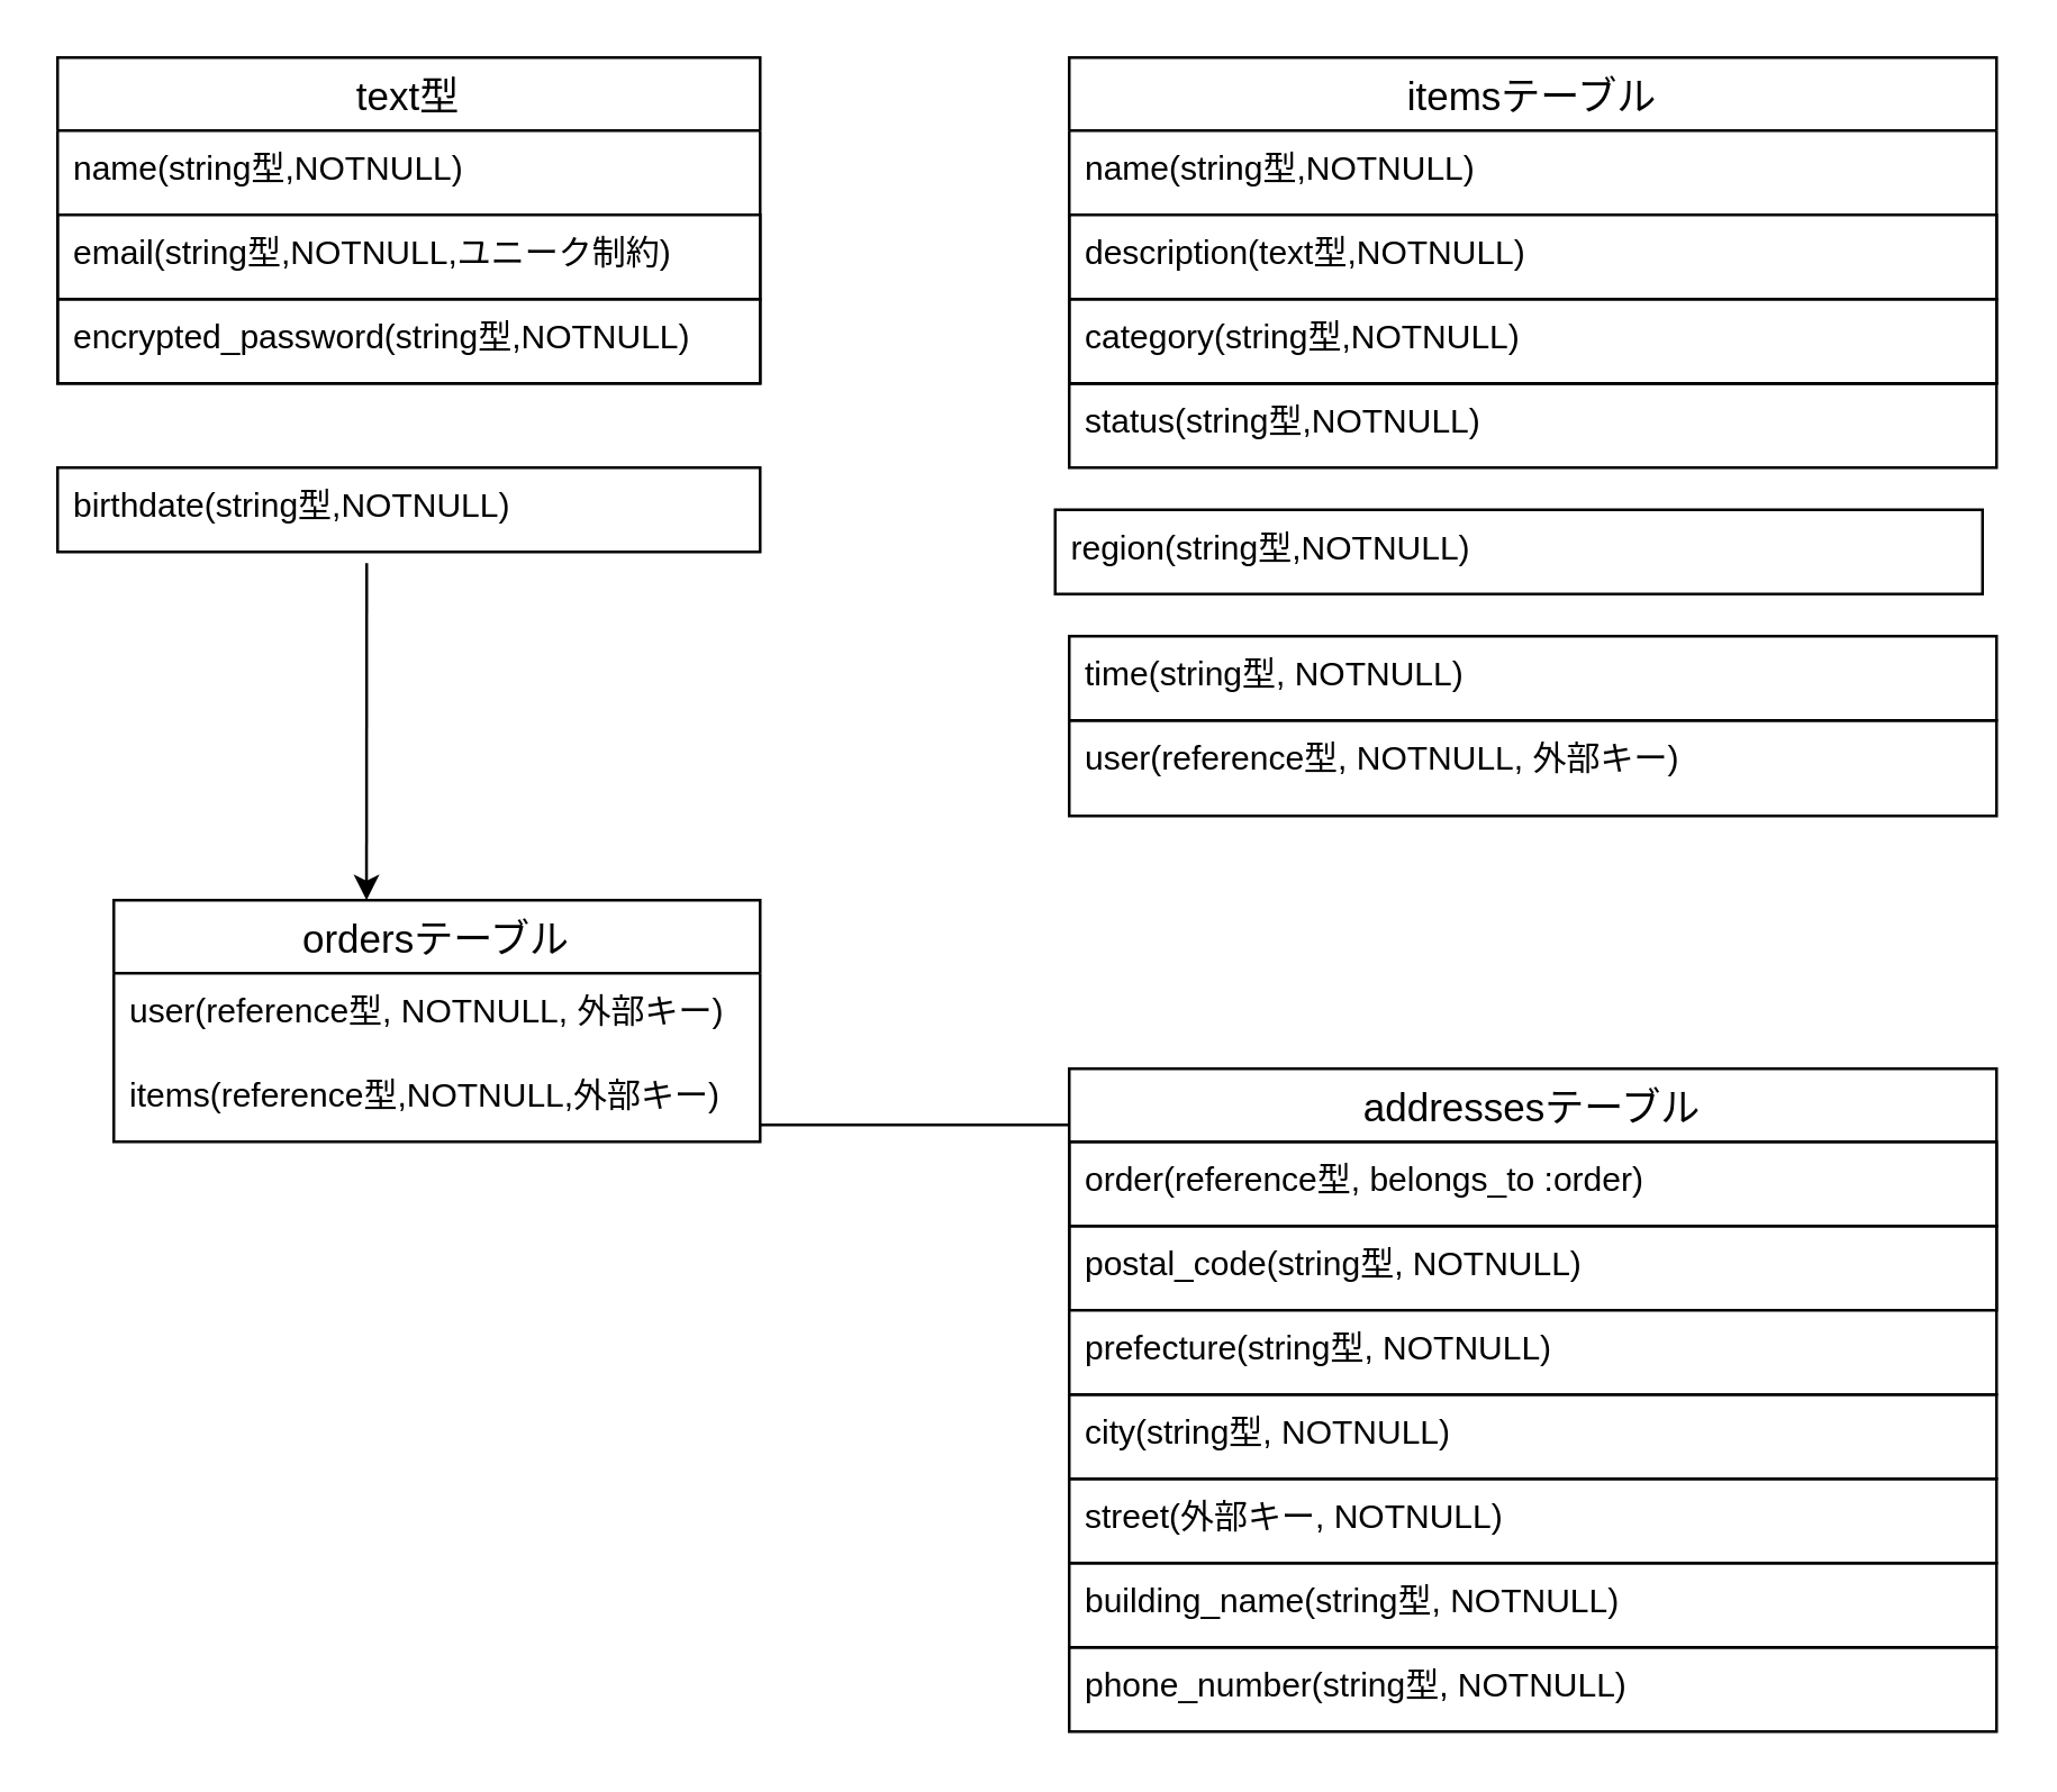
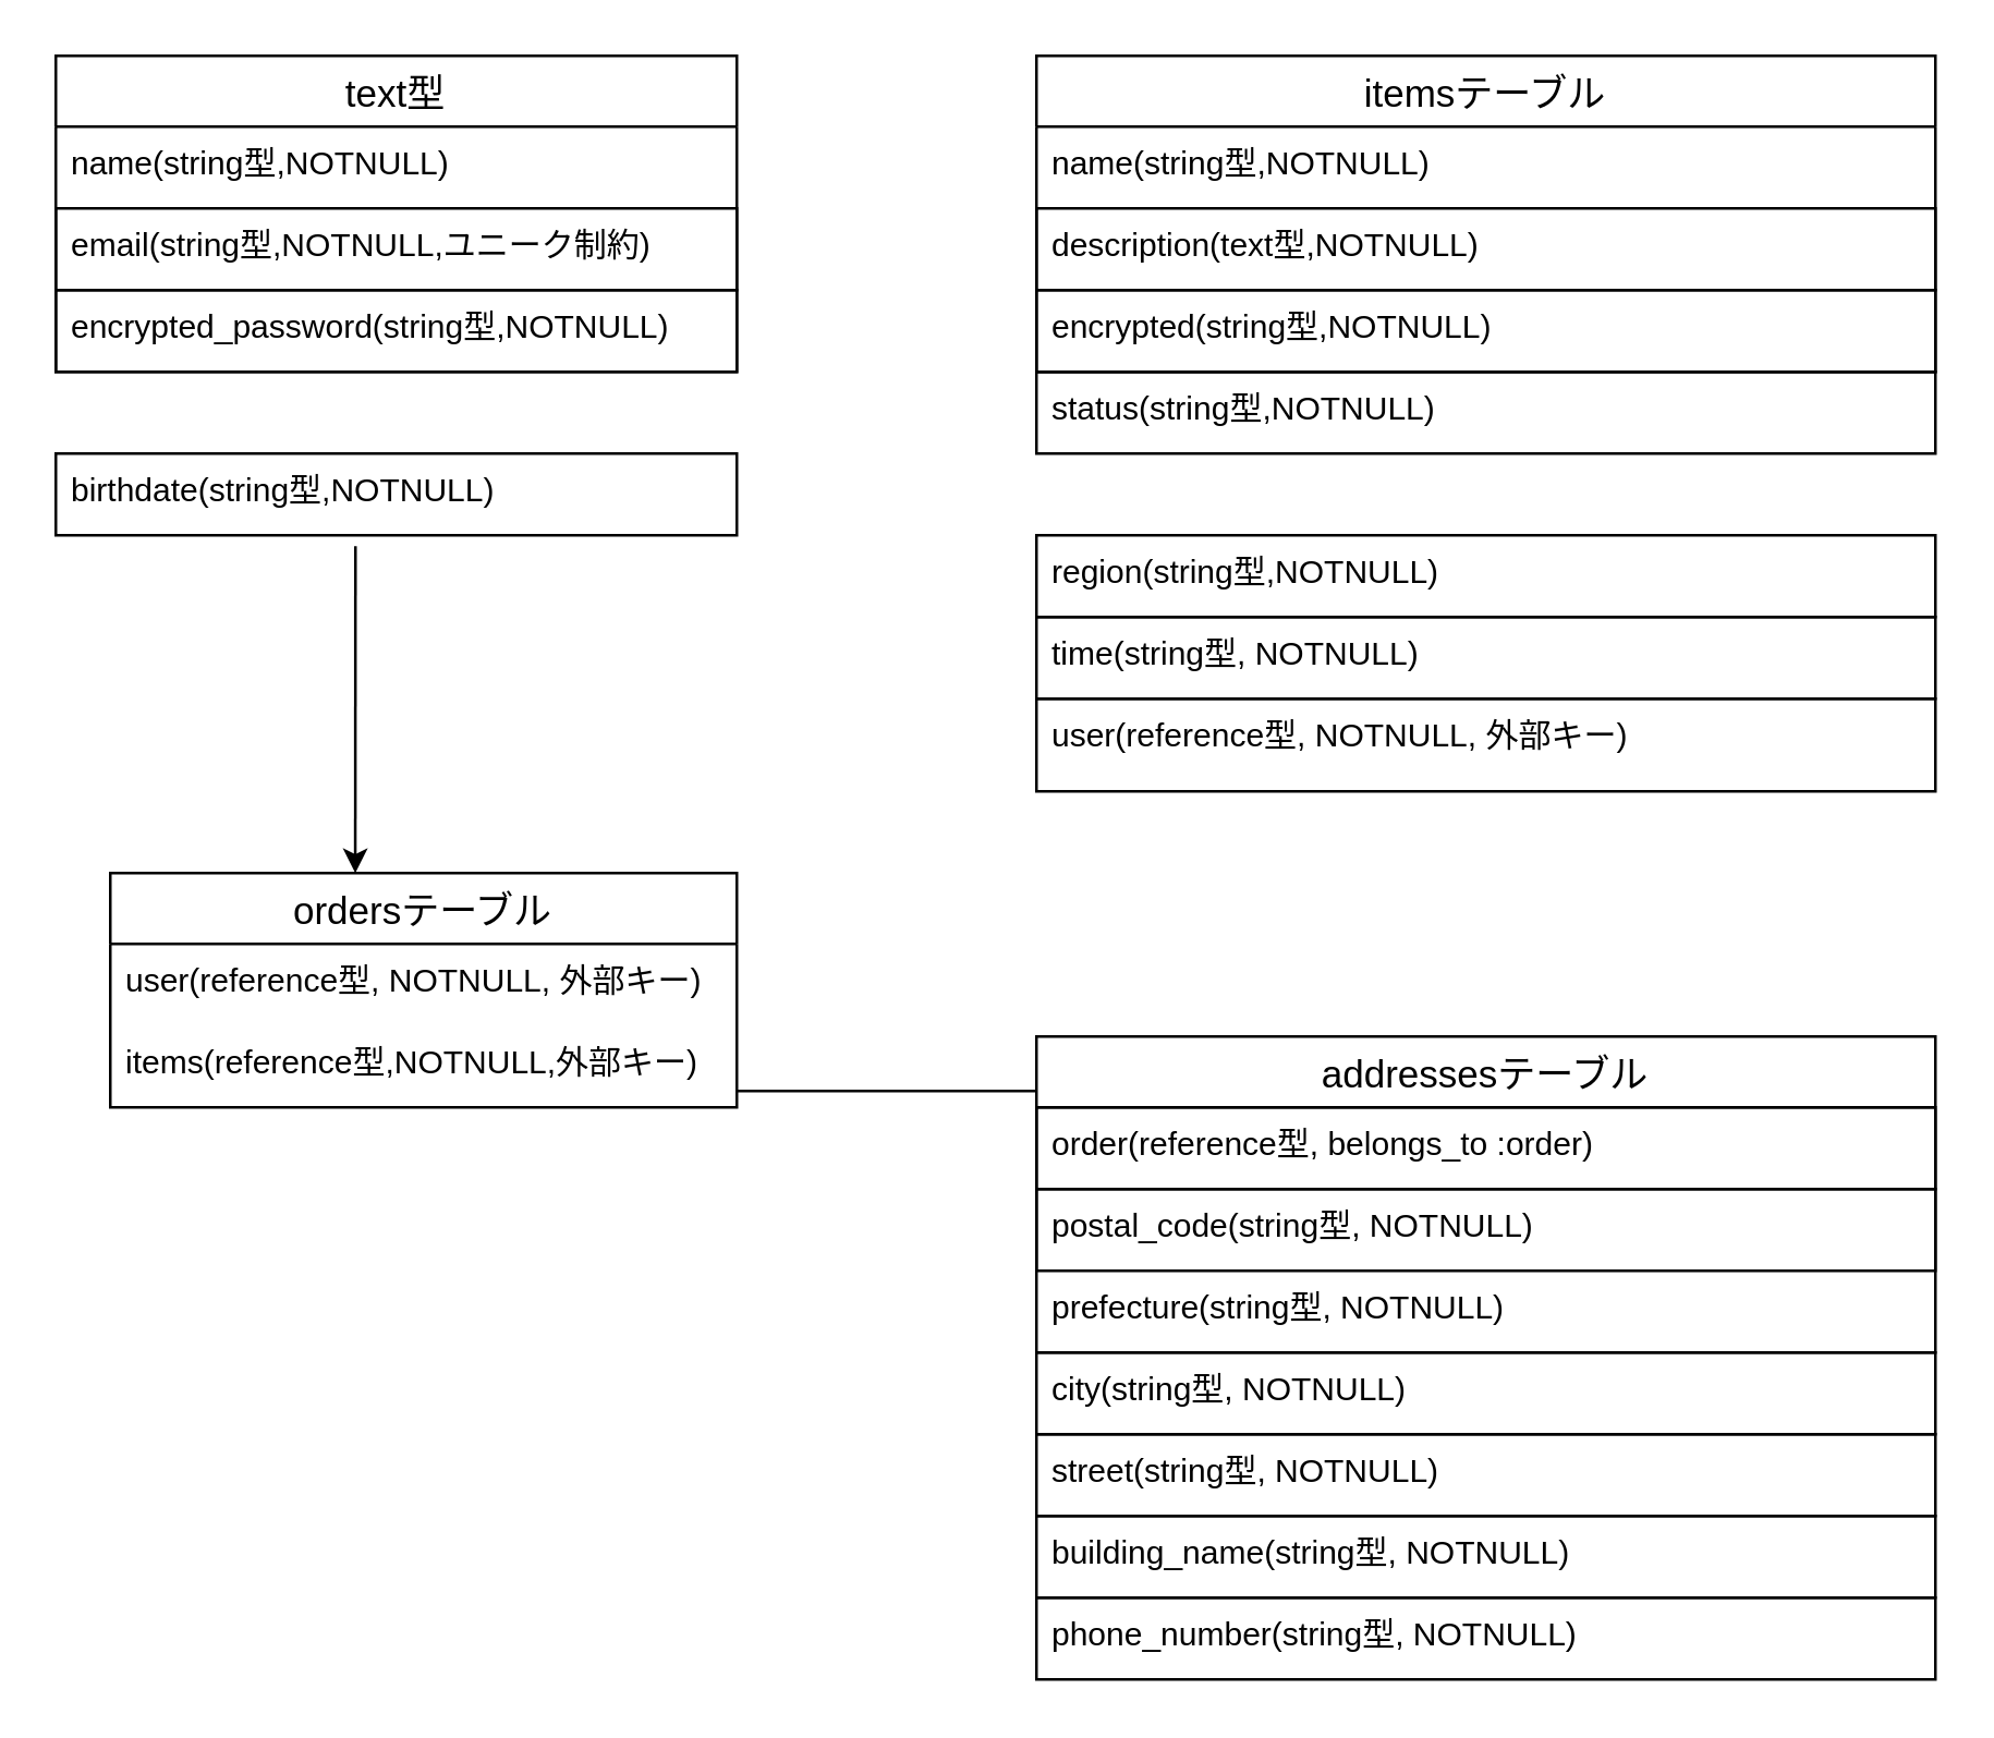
  <mxCell id="0" />
  <mxCell id="1" parent="0" />
  <mxCell id="2" value="text型" style="swimlane;fontStyle=0;childLayout=stackLayout;horizontal=1;startSize=26;horizontalStack=0;resizeParent=1;resizeParentMax=0;resizeLast=0;collapsible=1;marginBottom=0;align=center;fontSize=14;fontColor=default;" vertex="1" parent="1"><mxGeometry x="20" y="20" width="250" height="116" as="geometry" /></mxCell>
  <mxCell id="3" value="name(string型,NOTNULL)" style="text;strokeColor=none;fillColor=none;spacingLeft=4;spacingRight=4;overflow=hidden;rotatable=0;points=[[0,0.5],[1,0.5]];portConstraint=eastwest;fontSize=12;fontColor=default;" vertex="1" parent="2"><mxGeometry y="26" width="250" height="30" as="geometry" /></mxCell>
  <mxCell id="4" value="email(string型,NOTNULL,ユニーク制約)" style="text;strokeColor=default;fillColor=none;spacingLeft=4;spacingRight=4;overflow=hidden;rotatable=0;points=[[0,0.5],[1,0.5]];portConstraint=eastwest;fontSize=12;fontColor=default;" vertex="1" parent="2"><mxGeometry y="56" width="250" height="30" as="geometry" /></mxCell>
  <mxCell id="5" value="encrypted_password(string型,NOTNULL)" style="text;strokeColor=default;fillColor=none;spacingLeft=4;spacingRight=4;overflow=hidden;rotatable=0;points=[[0,0.5],[1,0.5]];portConstraint=eastwest;fontSize=12;fontColor=default;" vertex="1" parent="2"><mxGeometry y="86" width="250" height="30" as="geometry" /></mxCell>
  <mxCell id="6" value="birthdate(string型,NOTNULL)" style="text;strokeColor=default;fillColor=none;spacingLeft=4;spacingRight=4;overflow=hidden;rotatable=0;points=[[0,0.5],[1,0.5]];portConstraint=eastwest;fontSize=12;fontColor=default;" vertex="1" parent="1"><mxGeometry x="20" y="166" width="250" height="30" as="geometry" /></mxCell>
  <mxCell id="7" value="ordersテーブル" style="swimlane;fontStyle=0;childLayout=stackLayout;horizontal=1;startSize=26;horizontalStack=0;resizeParent=1;resizeParentMax=0;resizeLast=0;collapsible=1;marginBottom=0;align=center;fontSize=14;strokeColor=default;fontColor=default;" vertex="1" parent="1"><mxGeometry x="40" y="320" width="230" height="86" as="geometry" /></mxCell>
  <mxCell id="8" value="user(reference型, NOTNULL, 外部キー)" style="text;strokeColor=none;fillColor=none;spacingLeft=4;spacingRight=4;overflow=hidden;rotatable=0;points=[[0,0.5],[1,0.5]];portConstraint=eastwest;fontSize=12;fontColor=default;" vertex="1" parent="7"><mxGeometry y="26" width="230" height="30" as="geometry" /></mxCell>
  <mxCell id="9" value="items(reference型,NOTNULL,外部キー)" style="text;strokeColor=none;fillColor=none;spacingLeft=4;spacingRight=4;overflow=hidden;rotatable=0;points=[[0,0.5],[1,0.5]];portConstraint=eastwest;fontSize=12;fontColor=default;" vertex="1" parent="7"><mxGeometry y="56" width="230" height="30" as="geometry" /></mxCell>
  <mxCell id="10" value="itemsテーブル" style="swimlane;fontStyle=0;childLayout=stackLayout;horizontal=1;startSize=26;horizontalStack=0;resizeParent=1;resizeParentMax=0;resizeLast=0;collapsible=1;marginBottom=0;align=center;fontSize=14;strokeColor=default;fontColor=default;" vertex="1" parent="1"><mxGeometry x="380" y="20" width="330" height="116" as="geometry" /></mxCell>
  <mxCell id="11" value="name(string型,NOTNULL)" style="text;strokeColor=none;fillColor=none;spacingLeft=4;spacingRight=4;overflow=hidden;rotatable=0;points=[[0,0.5],[1,0.5]];portConstraint=eastwest;fontSize=12;fontColor=default;" vertex="1" parent="10"><mxGeometry y="26" width="330" height="30" as="geometry" /></mxCell>
  <mxCell id="12" value="description(text型,NOTNULL)" style="text;strokeColor=default;fillColor=none;spacingLeft=4;spacingRight=4;overflow=hidden;rotatable=0;points=[[0,0.5],[1,0.5]];portConstraint=eastwest;fontSize=12;fontColor=default;" vertex="1" parent="10"><mxGeometry y="56" width="330" height="30" as="geometry" /></mxCell>
- <mxCell id="13" value="category(string型,NOTNULL)" style="text;strokeColor=default;fillColor=none;spacingLeft=4;spacingRight=4;overflow=hidden;rotatable=0;points=[[0,0.5],[1,0.5]];portConstraint=eastwest;fontSize=12;fontColor=default;" vertex="1" parent="10"><mxGeometry y="86" width="330" height="30" as="geometry" /></mxCell>
+ <mxCell id="13" value="encrypted(string型,NOTNULL)" style="text;strokeColor=default;fillColor=none;spacingLeft=4;spacingRight=4;overflow=hidden;rotatable=0;points=[[0,0.5],[1,0.5]];portConstraint=eastwest;fontSize=12;fontColor=default;" vertex="1" parent="10"><mxGeometry y="86" width="330" height="30" as="geometry" /></mxCell>
  <mxCell id="14" value="status(string型,NOTNULL)" style="text;strokeColor=default;fillColor=none;spacingLeft=4;spacingRight=4;overflow=hidden;rotatable=0;points=[[0,0.5],[1,0.5]];portConstraint=eastwest;fontSize=12;fontColor=default;" vertex="1" parent="1"><mxGeometry x="380" y="136" width="330" height="30" as="geometry" /></mxCell>
- <mxCell id="15" value="region(string型,NOTNULL)" style="text;strokeColor=default;fillColor=none;spacingLeft=4;spacingRight=4;overflow=hidden;rotatable=0;points=[[0,0.5],[1,0.5]];portConstraint=eastwest;fontSize=12;fontColor=default;" vertex="1" parent="1"><mxGeometry x="375" y="181" width="330" height="30" as="geometry" /></mxCell>
+ <mxCell id="15" value="region(string型,NOTNULL)" style="text;strokeColor=default;fillColor=none;spacingLeft=4;spacingRight=4;overflow=hidden;rotatable=0;points=[[0,0.5],[1,0.5]];portConstraint=eastwest;fontSize=12;fontColor=default;" vertex="1" parent="1"><mxGeometry x="380" y="196" width="330" height="30" as="geometry" /></mxCell>
  <mxCell id="16" value="time(string型, NOTNULL)" style="text;strokeColor=default;fillColor=none;spacingLeft=4;spacingRight=4;overflow=hidden;rotatable=0;points=[[0,0.5],[1,0.5]];portConstraint=eastwest;fontSize=12;fontColor=default;" vertex="1" parent="1"><mxGeometry x="380" y="226" width="330" height="30" as="geometry" /></mxCell>
  <mxCell id="17" value="user(reference型, NOTNULL, 外部キー)" style="text;strokeColor=default;fillColor=none;spacingLeft=4;spacingRight=4;overflow=hidden;rotatable=0;points=[[0,0.5],[1,0.5]];portConstraint=eastwest;fontSize=12;fontColor=default;" vertex="1" parent="1"><mxGeometry x="380" y="256" width="330" height="34" as="geometry" /></mxCell>
  <mxCell id="18" value="addressesテーブル" style="swimlane;fontStyle=0;childLayout=stackLayout;horizontal=1;startSize=26;horizontalStack=0;resizeParent=1;resizeParentMax=0;resizeLast=0;collapsible=1;marginBottom=0;align=center;fontSize=14;strokeColor=default;fontColor=default;" vertex="1" parent="1"><mxGeometry x="380" y="380" width="330" height="116" as="geometry" /></mxCell>
  <mxCell id="19" value="order(reference型, belongs_to :order)" style="text;strokeColor=default;fillColor=none;spacingLeft=4;spacingRight=4;overflow=hidden;rotatable=0;points=[[0,0.5],[1,0.5]];portConstraint=eastwest;fontSize=12;fontColor=default;" vertex="1" parent="18"><mxGeometry y="26" width="330" height="30" as="geometry" /></mxCell>
  <mxCell id="20" value="postal_code(string型, NOTNULL)" style="text;strokeColor=default;fillColor=none;spacingLeft=4;spacingRight=4;overflow=hidden;rotatable=0;points=[[0,0.5],[1,0.5]];portConstraint=eastwest;fontSize=12;fontColor=default;" vertex="1" parent="18"><mxGeometry y="56" width="330" height="30" as="geometry" /></mxCell>
  <mxCell id="21" value="prefecture(string型, NOTNULL)" style="text;strokeColor=none;fillColor=none;spacingLeft=4;spacingRight=4;overflow=hidden;rotatable=0;points=[[0,0.5],[1,0.5]];portConstraint=eastwest;fontSize=12;fontColor=default;" vertex="1" parent="18"><mxGeometry y="86" width="330" height="30" as="geometry" /></mxCell>
  <mxCell id="22" value="city(string型, NOTNULL)" style="text;strokeColor=default;fillColor=none;spacingLeft=4;spacingRight=4;overflow=hidden;rotatable=0;points=[[0,0.5],[1,0.5]];portConstraint=eastwest;fontSize=12;fontColor=default;" vertex="1" parent="1"><mxGeometry x="380" y="496" width="330" height="30" as="geometry" /></mxCell>
- <mxCell id="23" value="street(外部キー, NOTNULL)" style="text;strokeColor=default;fillColor=none;spacingLeft=4;spacingRight=4;overflow=hidden;rotatable=0;points=[[0,0.5],[1,0.5]];portConstraint=eastwest;fontSize=12;fontColor=default;" vertex="1" parent="1"><mxGeometry x="380" y="526" width="330" height="30" as="geometry" /></mxCell>
+ <mxCell id="23" value="street(string型, NOTNULL)" style="text;strokeColor=default;fillColor=none;spacingLeft=4;spacingRight=4;overflow=hidden;rotatable=0;points=[[0,0.5],[1,0.5]];portConstraint=eastwest;fontSize=12;fontColor=default;" vertex="1" parent="1"><mxGeometry x="380" y="526" width="330" height="30" as="geometry" /></mxCell>
  <mxCell id="24" value="building_name(string型, NOTNULL)" style="text;strokeColor=default;fillColor=none;spacingLeft=4;spacingRight=4;overflow=hidden;rotatable=0;points=[[0,0.5],[1,0.5]];portConstraint=eastwest;fontSize=12;fontColor=default;" vertex="1" parent="1"><mxGeometry x="380" y="556" width="330" height="30" as="geometry" /></mxCell>
  <mxCell id="25" value="phone_number(string型, NOTNULL)" style="text;strokeColor=default;fillColor=none;spacingLeft=4;spacingRight=4;overflow=hidden;rotatable=0;points=[[0,0.5],[1,0.5]];portConstraint=eastwest;fontSize=12;fontColor=default;" vertex="1" parent="1"><mxGeometry x="380" y="586" width="330" height="30" as="geometry" /></mxCell>
  <mxCell id="26" value="" style="line;strokeWidth=1;rotatable=0;dashed=0;labelPosition=right;align=left;verticalAlign=middle;spacingTop=0;spacingLeft=6;points=[];portConstraint=eastwest;strokeColor=default;fontColor=default;" vertex="1" parent="1"><mxGeometry x="270" y="320" width="110" height="160" as="geometry" /></mxCell>
  <mxCell id="27" style="edgeStyle=none;html=1;entryX=0.391;entryY=0;entryDx=0;entryDy=0;entryPerimeter=0;fontColor=default;exitX=-0.003;exitY=0.75;exitDx=0;exitDy=0;exitPerimeter=0;" edge="1" parent="1" target="7"><mxGeometry relative="1" as="geometry"><mxPoint x="130" y="200" as="sourcePoint" /><mxPoint x="-18.11" y="299.006" as="targetPoint" /></mxGeometry></mxCell>
